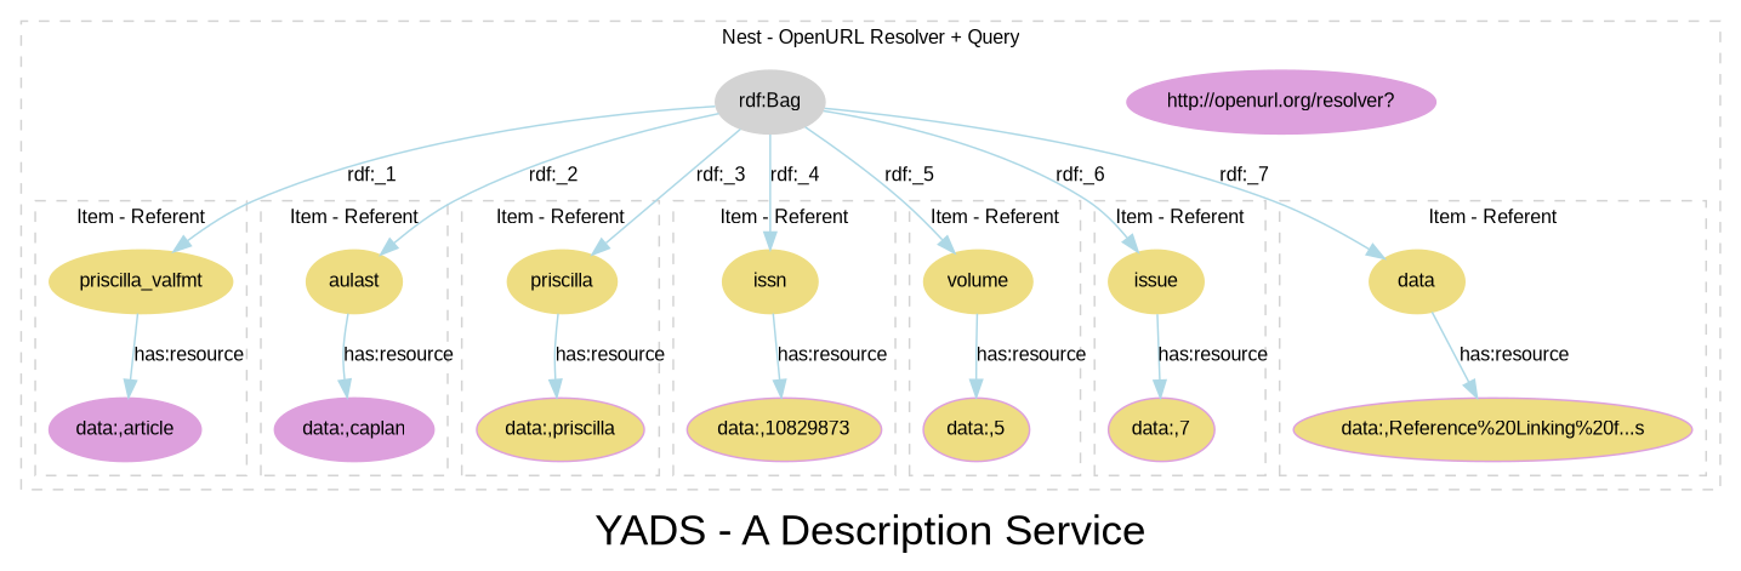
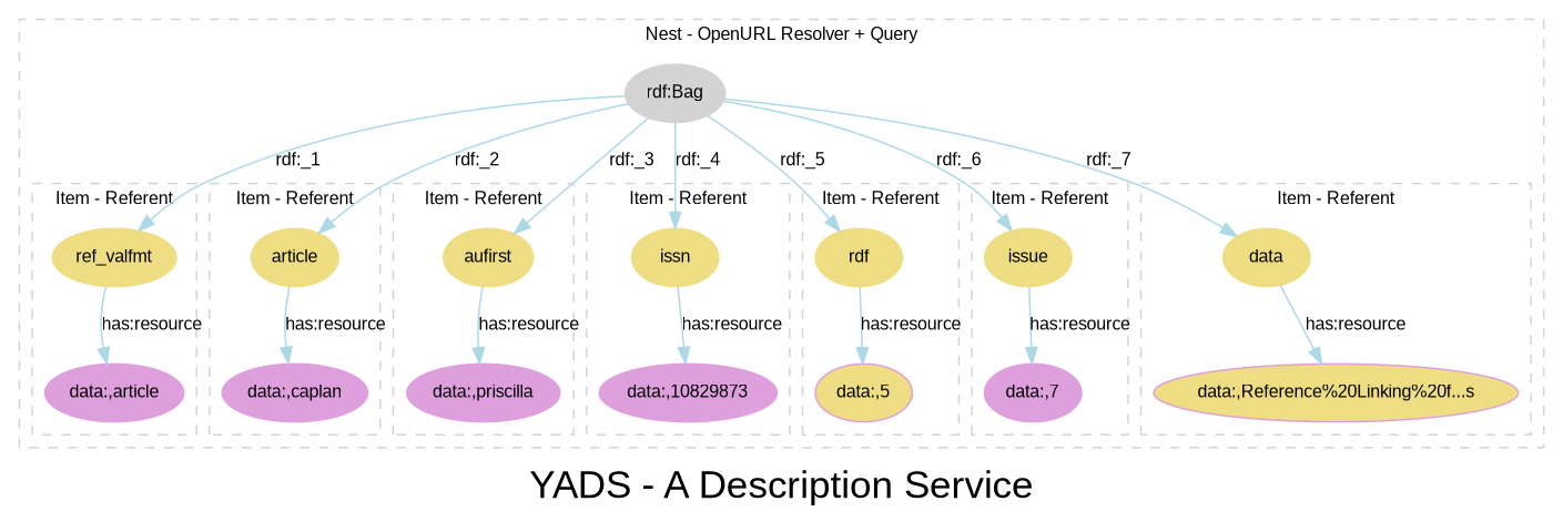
  digraph {
    fontname=arial
    fontsize=24
    label="YADS - A Description Service"
    rankdir=TB
    node [color=plum fontcolor=black fontname=arial fontsize=11 style=filled]
    edge [color=lightblue fontcolor=black fontname=arial fontsize=11 style=filled]
-   n1 [color=lightgoldenrod label=priscilla_valfmt]
+   n1 [color=lightgoldenrod label=ref_valfmt]
    "data:,article"
-   n3 [color=lightgoldenrod label=aulast]
+   n3 [color=lightgoldenrod label=article]
    "data:,caplan"
-   n5 [color=lightgoldenrod label=priscilla]
-   "data:,priscilla" [fillcolor=lightgoldenrod]
+   n5 [color=lightgoldenrod label=aufirst]
+   "data:,priscilla"
    n7 [color=lightgoldenrod label=issn]
-   "data:,10829873" [fillcolor=lightgoldenrod]
-   n9 [color=lightgoldenrod label=volume]
+   "data:,10829873"
+   n9 [color=lightgoldenrod label=rdf]
    "data:,5" [fillcolor=lightgoldenrod]
    n11 [color=lightgoldenrod label=issue]
-   "data:,7" [fillcolor=lightgoldenrod]
+   "data:,7"
    n13 [color=lightgoldenrod label=data]
    "data:,Reference%20Linking%20f...s" [fillcolor=lightgoldenrod]
-   "http://openurl.org/resolver?"
    n16 [color=lightgrey label="rdf:Bag"]
    subgraph cluster_1 {
      color=lightgrey
      fontcolor=black
      fontsize=11
      label="Nest - OpenURL Resolver + Query"
      style=dashed
-     "http://openurl.org/resolver?"
      n16
      subgraph cluster_2 {
        color=lightgrey
        fontcolor=black
        fontsize=11
        label="Item - Referent"
        style=dashed
        n1
        "data:,article"
      }
      subgraph cluster_3 {
        color=lightgrey
        fontcolor=black
        fontsize=11
        label="Item - Referent"
        style=dashed
        n3
        "data:,caplan"
      }
      subgraph cluster_4 {
        color=lightgrey
        fontcolor=black
        fontsize=11
        label="Item - Referent"
        style=dashed
        n5
        "data:,priscilla"
      }
      subgraph cluster_5 {
        color=lightgrey
        fontcolor=black
        fontsize=11
        label="Item - Referent"
        style=dashed
        n7
        "data:,10829873"
      }
      subgraph cluster_6 {
        color=lightgrey
        fontcolor=black
        fontsize=11
        label="Item - Referent"
        style=dashed
        n9
        "data:,5"
      }
      subgraph cluster_7 {
        color=lightgrey
        fontcolor=black
        fontsize=11
        label="Item - Referent"
        style=dashed
        n11
        "data:,7"
      }
      subgraph cluster_8 {
        color=lightgrey
        fontcolor=black
        fontsize=11
        label="Item - Referent"
        style=dashed
        n13
        "data:,Reference%20Linking%20f...s"
      }
    }
    n1 -> "data:,article" [label="has:resource"]
    n3 -> "data:,caplan" [label="has:resource"]
    n5 -> "data:,priscilla" [label="has:resource"]
    n7 -> "data:,10829873" [label="has:resource"]
    n9 -> "data:,5" [label="has:resource"]
    n11 -> "data:,7" [label="has:resource"]
    n13 -> "data:,Reference%20Linking%20f...s" [label="has:resource"]
    n16 -> n1 [label="rdf:_1"]
    n16 -> n3 [label="rdf:_2"]
    n16 -> n5 [label="rdf:_3"]
    n16 -> n7 [label="rdf:_4"]
    n16 -> n9 [label="rdf:_5"]
    n16 -> n11 [label="rdf:_6"]
    n16 -> n13 [label="rdf:_7"]
  }
